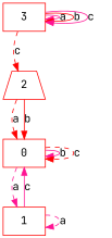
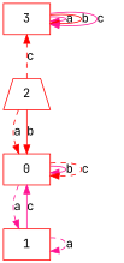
  digraph {
    fontname="JetBrains Mono"
    node [color=red fontname="JetBrains Mono" shape=box]
    edge [color=deeppink fontname="JetBrains Mono" style=solid weigth=0.6]
    3
    0
    1
    2 [shape=trapezium]
    3 -> 3 [label=a]
    3 -> 3 [color=red label=b]
    3 -> 3 [label=c]
    0 -> 0 [label=b]
    0 -> 0 [color=red label=c style=dashed]
    0 -> 1 [label=a style=dashed]
    1 -> 0 [label=c]
    1 -> 1 [label=a style=dashed]
-   3 -> 2 [color=red label=c style=dashed]
+   2 -> 3 [color=red label=c style=dashed]
    2 -> 0 [color=red label=a style=dashed]
    2 -> 0 [color=red label=b]
  }
